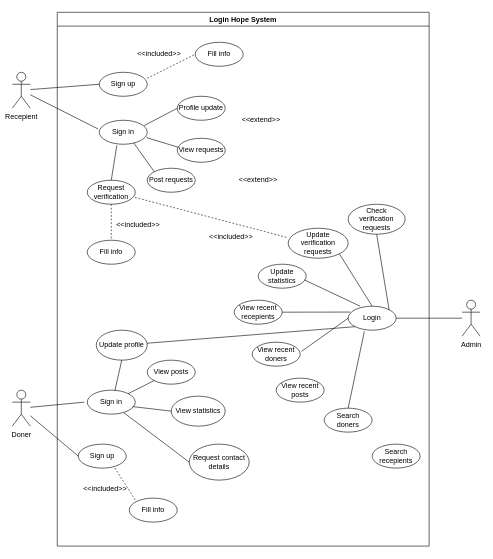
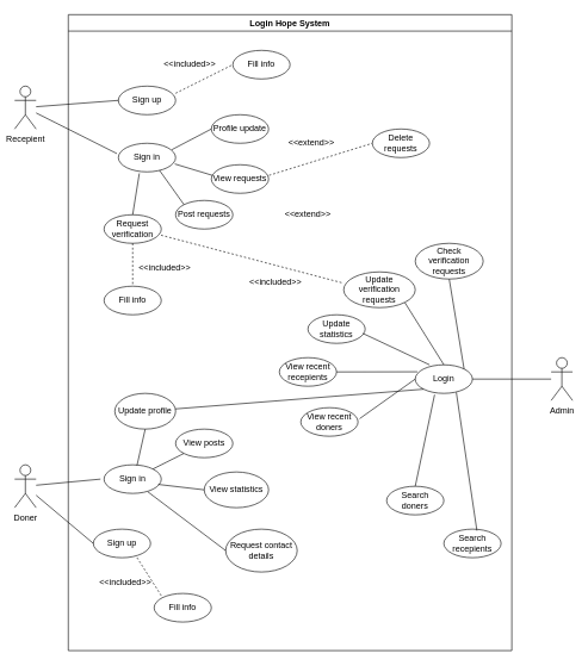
  <mxCell id="0" />
  <mxCell id="1" parent="0" />
  <mxCell id="2" value="Login Hope System" style="swimlane;whiteSpace=wrap;html=1;" vertex="1" parent="1"><mxGeometry x="95" y="20" width="620" height="890" as="geometry" /></mxCell>
  <mxCell id="3" value="Sign up" style="ellipse;whiteSpace=wrap;html=1;" vertex="1" parent="2"><mxGeometry x="70" y="100" width="80" height="40" as="geometry" /></mxCell>
  <mxCell id="4" value="Sign in" style="ellipse;whiteSpace=wrap;html=1;" vertex="1" parent="2"><mxGeometry x="70" y="180" width="80" height="40" as="geometry" /></mxCell>
  <mxCell id="5" value="Fill info" style="ellipse;whiteSpace=wrap;html=1;" vertex="1" parent="2"><mxGeometry x="230" y="50" width="80" height="40" as="geometry" /></mxCell>
  <mxCell id="6" value="" style="endArrow=none;dashed=1;html=1;rounded=0;exitX=1;exitY=0.25;exitDx=0;exitDy=0;exitPerimeter=0;entryX=0;entryY=0.5;entryDx=0;entryDy=0;" edge="1" parent="2" source="3" target="5"><mxGeometry width="50" height="50" relative="1" as="geometry"><mxPoint x="280" y="60" as="sourcePoint" /><mxPoint x="330" y="10" as="targetPoint" /></mxGeometry></mxCell>
  <mxCell id="7" value="&amp;lt;&amp;lt;included&amp;gt;&amp;gt;" style="text;html=1;whiteSpace=wrap;strokeColor=none;fillColor=none;align=center;verticalAlign=middle;rounded=0;" vertex="1" parent="2"><mxGeometry x="140" y="55" width="60" height="30" as="geometry" /></mxCell>
  <mxCell id="8" value="Profile update" style="ellipse;whiteSpace=wrap;html=1;" vertex="1" parent="2"><mxGeometry x="200" y="140" width="80" height="40" as="geometry" /></mxCell>
  <mxCell id="9" value="View requests" style="ellipse;whiteSpace=wrap;html=1;" vertex="1" parent="2"><mxGeometry x="200" y="210" width="80" height="40" as="geometry" /></mxCell>
  <mxCell id="10" value="Post requests" style="ellipse;whiteSpace=wrap;html=1;" vertex="1" parent="2"><mxGeometry x="150" y="260" width="80" height="40" as="geometry" /></mxCell>
  <mxCell id="11" value="Request verification" style="ellipse;whiteSpace=wrap;html=1;" vertex="1" parent="2"><mxGeometry x="50" y="280" width="80" height="40" as="geometry" /></mxCell>
+ <mxCell id="12" value="Delete requests" style="ellipse;whiteSpace=wrap;html=1;" vertex="1" parent="2"><mxGeometry x="425" y="160" width="80" height="40" as="geometry" /></mxCell>
  <mxCell id="13" value="Fill info" style="ellipse;whiteSpace=wrap;html=1;" vertex="1" parent="2"><mxGeometry x="50" y="380" width="80" height="40" as="geometry" /></mxCell>
+ <mxCell id="14" value="" style="endArrow=none;dashed=1;html=1;rounded=0;exitX=1.008;exitY=0.371;exitDx=0;exitDy=0;entryX=0;entryY=0.5;entryDx=0;entryDy=0;exitPerimeter=0;" edge="1" parent="2" source="9" target="12"><mxGeometry width="50" height="50" relative="1" as="geometry"><mxPoint x="185" y="140" as="sourcePoint" /><mxPoint x="265" y="100" as="targetPoint" /></mxGeometry></mxCell>
  <mxCell id="15" value="" style="endArrow=none;dashed=1;html=1;rounded=0;exitX=0.5;exitY=1;exitDx=0;exitDy=0;entryX=0.5;entryY=0;entryDx=0;entryDy=0;" edge="1" parent="2" source="11" target="13"><mxGeometry width="50" height="50" relative="1" as="geometry"><mxPoint x="185" y="430" as="sourcePoint" /><mxPoint x="265" y="390" as="targetPoint" /></mxGeometry></mxCell>
  <mxCell id="16" value="&amp;lt;&amp;lt;included&amp;gt;&amp;gt;" style="text;html=1;whiteSpace=wrap;strokeColor=none;fillColor=none;align=center;verticalAlign=middle;rounded=0;" vertex="1" parent="2"><mxGeometry x="105" y="340" width="60" height="30" as="geometry" /></mxCell>
  <mxCell id="17" value="&amp;lt;&amp;lt;extend&amp;gt;&amp;gt;" style="text;html=1;whiteSpace=wrap;strokeColor=none;fillColor=none;align=center;verticalAlign=middle;rounded=0;" vertex="1" parent="2"><mxGeometry x="310" y="165" width="60" height="30" as="geometry" /></mxCell>
  <mxCell id="18" value="&amp;lt;&amp;lt;extend&amp;gt;&amp;gt;" style="text;html=1;whiteSpace=wrap;strokeColor=none;fillColor=none;align=center;verticalAlign=middle;rounded=0;" vertex="1" parent="2"><mxGeometry x="305" y="265" width="60" height="30" as="geometry" /></mxCell>
  <mxCell id="19" value="" style="endArrow=none;html=1;rounded=0;entryX=0;entryY=0.5;entryDx=0;entryDy=0;exitX=0.934;exitY=0.224;exitDx=0;exitDy=0;exitPerimeter=0;" edge="1" parent="2" source="4" target="8"><mxGeometry width="50" height="50" relative="1" as="geometry"><mxPoint x="115" y="209" as="sourcePoint" /><mxPoint x="250" y="200" as="targetPoint" /></mxGeometry></mxCell>
  <mxCell id="20" value="" style="endArrow=none;html=1;rounded=0;entryX=0.016;entryY=0.371;entryDx=0;entryDy=0;exitX=0.986;exitY=0.724;exitDx=0;exitDy=0;exitPerimeter=0;entryPerimeter=0;" edge="1" parent="2" source="4" target="9"><mxGeometry width="50" height="50" relative="1" as="geometry"><mxPoint x="195" y="259" as="sourcePoint" /><mxPoint x="250" y="230" as="targetPoint" /></mxGeometry></mxCell>
  <mxCell id="21" value="" style="endArrow=none;html=1;rounded=0;entryX=0;entryY=0;entryDx=0;entryDy=0;exitX=0.719;exitY=0.948;exitDx=0;exitDy=0;exitPerimeter=0;" edge="1" parent="2" source="4" target="10"><mxGeometry width="50" height="50" relative="1" as="geometry"><mxPoint x="155" y="269" as="sourcePoint" /><mxPoint x="210" y="240" as="targetPoint" /></mxGeometry></mxCell>
  <mxCell id="22" value="" style="endArrow=none;html=1;rounded=0;entryX=0.5;entryY=0;entryDx=0;entryDy=0;exitX=0.366;exitY=1.052;exitDx=0;exitDy=0;exitPerimeter=0;" edge="1" parent="2" source="4" target="11"><mxGeometry width="50" height="50" relative="1" as="geometry"><mxPoint x="105" y="279" as="sourcePoint" /><mxPoint x="160" y="250" as="targetPoint" /></mxGeometry></mxCell>
  <mxCell id="23" value="Login" style="ellipse;whiteSpace=wrap;html=1;" vertex="1" parent="2"><mxGeometry x="485" y="490" width="80" height="40" as="geometry" /></mxCell>
  <mxCell id="24" value="Check verification requests" style="ellipse;whiteSpace=wrap;html=1;" vertex="1" parent="2"><mxGeometry x="485" y="320" width="95" height="50" as="geometry" /></mxCell>
  <mxCell id="25" value="Update verification requests" style="ellipse;whiteSpace=wrap;html=1;" vertex="1" parent="2"><mxGeometry x="385" y="360" width="100" height="50" as="geometry" /></mxCell>
  <mxCell id="26" value="Update statistics" style="ellipse;whiteSpace=wrap;html=1;" vertex="1" parent="2"><mxGeometry x="335" y="420" width="80" height="40" as="geometry" /></mxCell>
- <mxCell id="27" value="View recent posts" style="ellipse;whiteSpace=wrap;html=1;" vertex="1" parent="2"><mxGeometry x="365" y="610" width="80" height="40" as="geometry" /></mxCell>
  <mxCell id="28" value="View recent recepients" style="ellipse;whiteSpace=wrap;html=1;" vertex="1" parent="2"><mxGeometry x="295" y="480" width="80" height="40" as="geometry" /></mxCell>
  <mxCell id="29" value="View recent doners" style="ellipse;whiteSpace=wrap;html=1;" vertex="1" parent="2"><mxGeometry x="325" y="550" width="80" height="40" as="geometry" /></mxCell>
  <mxCell id="30" value="Search doners&lt;span style=&quot;color: rgba(0, 0, 0, 0); font-family: monospace; font-size: 0px; text-align: start; text-wrap-mode: nowrap;&quot;&gt;%3CmxGraphModel%3E%3Croot%3E%3CmxCell%20id%3D%220%22%2F%3E%3CmxCell%20id%3D%221%22%20parent%3D%220%22%2F%3E%3CmxCell%20id%3D%222%22%20value%3D%22Fill%20info%22%20style%3D%22ellipse%3BwhiteSpace%3Dwrap%3Bhtml%3D1%3B%22%20vertex%3D%221%22%20parent%3D%221%22%3E%3CmxGeometry%20x%3D%22165%22%20y%3D%22440%22%20width%3D%2280%22%20height%3D%2240%22%20as%3D%22geometry%22%2F%3E%3C%2FmxCell%3E%3C%2Froot%3E%3C%2FmxGraphModel%3E&lt;/span&gt;" style="ellipse;whiteSpace=wrap;html=1;" vertex="1" parent="2"><mxGeometry x="445" y="660" width="80" height="40" as="geometry" /></mxCell>
  <mxCell id="31" value="Search recepients" style="ellipse;whiteSpace=wrap;html=1;" vertex="1" parent="2"><mxGeometry x="525" y="720" width="80" height="40" as="geometry" /></mxCell>
  <mxCell id="32" value="Fill info" style="ellipse;whiteSpace=wrap;html=1;" vertex="1" parent="2"><mxGeometry x="120" y="810" width="80" height="40" as="geometry" /></mxCell>
  <mxCell id="33" value="Sign in" style="ellipse;whiteSpace=wrap;html=1;" vertex="1" parent="2"><mxGeometry x="50" y="630" width="80" height="40" as="geometry" /></mxCell>
  <mxCell id="34" value="Sign up" style="ellipse;whiteSpace=wrap;html=1;" vertex="1" parent="2"><mxGeometry x="35" y="720" width="80" height="40" as="geometry" /></mxCell>
  <mxCell id="35" value="Update profile" style="ellipse;whiteSpace=wrap;html=1;" vertex="1" parent="2"><mxGeometry x="65" y="530" width="85" height="50" as="geometry" /></mxCell>
  <mxCell id="36" value="View posts" style="ellipse;whiteSpace=wrap;html=1;" vertex="1" parent="2"><mxGeometry x="150" y="580" width="80" height="40" as="geometry" /></mxCell>
  <mxCell id="37" value="View statistics" style="ellipse;whiteSpace=wrap;html=1;" vertex="1" parent="2"><mxGeometry x="190" y="640" width="90" height="50" as="geometry" /></mxCell>
  <mxCell id="38" value="Request contact details" style="ellipse;whiteSpace=wrap;html=1;" vertex="1" parent="2"><mxGeometry x="220" y="720" width="100" height="60" as="geometry" /></mxCell>
  <mxCell id="39" value="" style="endArrow=none;dashed=1;html=1;rounded=0;exitX=0.763;exitY=0.995;exitDx=0;exitDy=0;entryX=0;entryY=0;entryDx=0;entryDy=0;exitPerimeter=0;" edge="1" parent="2" source="34" target="32"><mxGeometry width="50" height="50" relative="1" as="geometry"><mxPoint x="149.2" y="710" as="sourcePoint" /><mxPoint x="149.2" y="770" as="targetPoint" /></mxGeometry></mxCell>
  <mxCell id="40" value="&amp;lt;&amp;lt;included&amp;gt;&amp;gt;" style="text;html=1;whiteSpace=wrap;strokeColor=none;fillColor=none;align=center;verticalAlign=middle;rounded=0;" vertex="1" parent="2"><mxGeometry x="50" y="780" width="60" height="30" as="geometry" /></mxCell>
  <mxCell id="41" value="&amp;lt;&amp;lt;included&amp;gt;&amp;gt;" style="text;html=1;whiteSpace=wrap;strokeColor=none;fillColor=none;align=center;verticalAlign=middle;rounded=0;" vertex="1" parent="2"><mxGeometry x="260" y="360" width="60" height="30" as="geometry" /></mxCell>
  <mxCell id="42" value="" style="endArrow=none;dashed=1;html=1;rounded=0;exitX=0.995;exitY=0.715;exitDx=0;exitDy=0;entryX=-0.002;entryY=0.316;entryDx=0;entryDy=0;exitPerimeter=0;entryPerimeter=0;" edge="1" parent="2" source="11" target="25"><mxGeometry width="50" height="50" relative="1" as="geometry"><mxPoint x="125" y="350" as="sourcePoint" /><mxPoint x="125" y="410" as="targetPoint" /></mxGeometry></mxCell>
  <mxCell id="43" value="" style="endArrow=none;html=1;rounded=0;entryX=0.5;entryY=1;entryDx=0;entryDy=0;exitX=0.575;exitY=0.025;exitDx=0;exitDy=0;exitPerimeter=0;" edge="1" parent="2" source="33" target="35"><mxGeometry width="50" height="50" relative="1" as="geometry"><mxPoint x="5" y="710" as="sourcePoint" /><mxPoint x="118" y="766" as="targetPoint" /></mxGeometry></mxCell>
  <mxCell id="44" value="" style="endArrow=none;html=1;rounded=0;exitX=1;exitY=0;exitDx=0;exitDy=0;" edge="1" parent="2" source="33" target="36"><mxGeometry width="50" height="50" relative="1" as="geometry"><mxPoint x="135" y="630" as="sourcePoint" /><mxPoint x="248" y="686" as="targetPoint" /></mxGeometry></mxCell>
  <mxCell id="45" value="" style="endArrow=none;html=1;rounded=0;entryX=0;entryY=0.5;entryDx=0;entryDy=0;exitX=0.945;exitY=0.685;exitDx=0;exitDy=0;exitPerimeter=0;" edge="1" parent="2" source="33" target="37"><mxGeometry width="50" height="50" relative="1" as="geometry"><mxPoint x="145" y="690" as="sourcePoint" /><mxPoint x="258" y="746" as="targetPoint" /></mxGeometry></mxCell>
  <mxCell id="46" value="" style="endArrow=none;html=1;rounded=0;entryX=0;entryY=0.5;entryDx=0;entryDy=0;exitX=0.765;exitY=0.945;exitDx=0;exitDy=0;exitPerimeter=0;" edge="1" parent="2" source="33" target="38"><mxGeometry width="50" height="50" relative="1" as="geometry"><mxPoint x="165" y="710" as="sourcePoint" /><mxPoint x="278" y="766" as="targetPoint" /></mxGeometry></mxCell>
+ <mxCell id="47" value="" style="endArrow=none;html=1;rounded=0;entryX=0.578;entryY=0.055;entryDx=0;entryDy=0;entryPerimeter=0;exitX=0.718;exitY=0.965;exitDx=0;exitDy=0;exitPerimeter=0;" edge="1" parent="2" source="23" target="31"><mxGeometry width="50" height="50" relative="1" as="geometry"><mxPoint x="425" y="820" as="sourcePoint" /><mxPoint x="538" y="876" as="targetPoint" /></mxGeometry></mxCell>
  <mxCell id="48" value="" style="endArrow=none;html=1;rounded=0;entryX=0.5;entryY=0;entryDx=0;entryDy=0;exitX=0.338;exitY=1.045;exitDx=0;exitDy=0;exitPerimeter=0;" edge="1" parent="2" source="23" target="30"><mxGeometry width="50" height="50" relative="1" as="geometry"><mxPoint x="425" y="820" as="sourcePoint" /><mxPoint x="538" y="876" as="targetPoint" /></mxGeometry></mxCell>
  <mxCell id="49" value="" style="endArrow=none;html=1;rounded=0;exitX=0;exitY=1;exitDx=0;exitDy=0;" edge="1" parent="2" source="23" target="35"><mxGeometry width="50" height="50" relative="1" as="geometry"><mxPoint x="425" y="820" as="sourcePoint" /><mxPoint x="538" y="876" as="targetPoint" /></mxGeometry></mxCell>
  <mxCell id="50" value="" style="endArrow=none;html=1;rounded=0;entryX=1.028;entryY=0.385;entryDx=0;entryDy=0;entryPerimeter=0;exitX=0;exitY=0.5;exitDx=0;exitDy=0;" edge="1" parent="2" source="23" target="29"><mxGeometry width="50" height="50" relative="1" as="geometry"><mxPoint x="425" y="820" as="sourcePoint" /><mxPoint x="538" y="876" as="targetPoint" /></mxGeometry></mxCell>
  <mxCell id="51" value="" style="endArrow=none;html=1;rounded=0;entryX=1;entryY=0.5;entryDx=0;entryDy=0;exitX=0.038;exitY=0.245;exitDx=0;exitDy=0;exitPerimeter=0;" edge="1" parent="2" source="23" target="28"><mxGeometry width="50" height="50" relative="1" as="geometry"><mxPoint x="425" y="820" as="sourcePoint" /><mxPoint x="538" y="876" as="targetPoint" /></mxGeometry></mxCell>
  <mxCell id="52" value="" style="endArrow=none;html=1;rounded=0;entryX=0.963;entryY=0.655;entryDx=0;entryDy=0;entryPerimeter=0;" edge="1" parent="2" target="26"><mxGeometry width="50" height="50" relative="1" as="geometry"><mxPoint x="505" y="490" as="sourcePoint" /><mxPoint x="538" y="876" as="targetPoint" /></mxGeometry></mxCell>
  <mxCell id="53" value="" style="endArrow=none;html=1;rounded=0;entryX=0.5;entryY=0;entryDx=0;entryDy=0;exitX=1;exitY=1;exitDx=0;exitDy=0;" edge="1" parent="2" source="25" target="23"><mxGeometry width="50" height="50" relative="1" as="geometry"><mxPoint x="425" y="820" as="sourcePoint" /><mxPoint x="538" y="876" as="targetPoint" /></mxGeometry></mxCell>
  <mxCell id="54" value="" style="endArrow=none;html=1;rounded=0;entryX=1;entryY=0;entryDx=0;entryDy=0;exitX=0.5;exitY=1;exitDx=0;exitDy=0;" edge="1" parent="2" source="24" target="23"><mxGeometry width="50" height="50" relative="1" as="geometry"><mxPoint x="545" y="450" as="sourcePoint" /><mxPoint x="658" y="506" as="targetPoint" /></mxGeometry></mxCell>
  <mxCell id="55" value="Recepient" style="shape=umlActor;verticalLabelPosition=bottom;verticalAlign=top;html=1;outlineConnect=0;" vertex="1" parent="1"><mxGeometry x="20" y="120" width="30" height="60" as="geometry" /></mxCell>
  <mxCell id="56" value="" style="endArrow=none;html=1;rounded=0;entryX=0;entryY=0.5;entryDx=0;entryDy=0;" edge="1" parent="1" source="55" target="3"><mxGeometry width="50" height="50" relative="1" as="geometry"><mxPoint x="380" y="80" as="sourcePoint" /><mxPoint x="430" y="30" as="targetPoint" /></mxGeometry></mxCell>
  <mxCell id="57" value="" style="endArrow=none;html=1;rounded=0;entryX=-0.025;entryY=0.362;entryDx=0;entryDy=0;entryPerimeter=0;" edge="1" parent="1" source="55" target="4"><mxGeometry width="50" height="50" relative="1" as="geometry"><mxPoint x="80" y="179" as="sourcePoint" /><mxPoint x="220" y="170" as="targetPoint" /></mxGeometry></mxCell>
  <mxCell id="58" value="Admin" style="shape=umlActor;verticalLabelPosition=bottom;verticalAlign=top;html=1;outlineConnect=0;" vertex="1" parent="1"><mxGeometry x="770" y="500" width="30" height="60" as="geometry" /></mxCell>
  <mxCell id="59" value="Doner" style="shape=umlActor;verticalLabelPosition=bottom;verticalAlign=top;html=1;outlineConnect=0;" vertex="1" parent="1"><mxGeometry x="20" y="650" width="30" height="60" as="geometry" /></mxCell>
  <mxCell id="60" value="" style="endArrow=none;html=1;rounded=0;entryX=0;entryY=0.5;entryDx=0;entryDy=0;" edge="1" parent="1" source="59" target="34"><mxGeometry width="50" height="50" relative="1" as="geometry"><mxPoint x="212" y="454" as="sourcePoint" /><mxPoint x="325" y="510" as="targetPoint" /></mxGeometry></mxCell>
  <mxCell id="61" value="" style="endArrow=none;html=1;rounded=0;" edge="1" parent="1" source="59"><mxGeometry width="50" height="50" relative="1" as="geometry"><mxPoint x="140" y="630" as="sourcePoint" /><mxPoint x="140" y="670" as="targetPoint" /></mxGeometry></mxCell>
  <mxCell id="62" value="" style="endArrow=none;html=1;rounded=0;entryX=1;entryY=0.5;entryDx=0;entryDy=0;" edge="1" parent="1" source="58" target="23"><mxGeometry width="50" height="50" relative="1" as="geometry"><mxPoint x="440" y="750" as="sourcePoint" /><mxPoint x="553" y="806" as="targetPoint" /></mxGeometry></mxCell>
